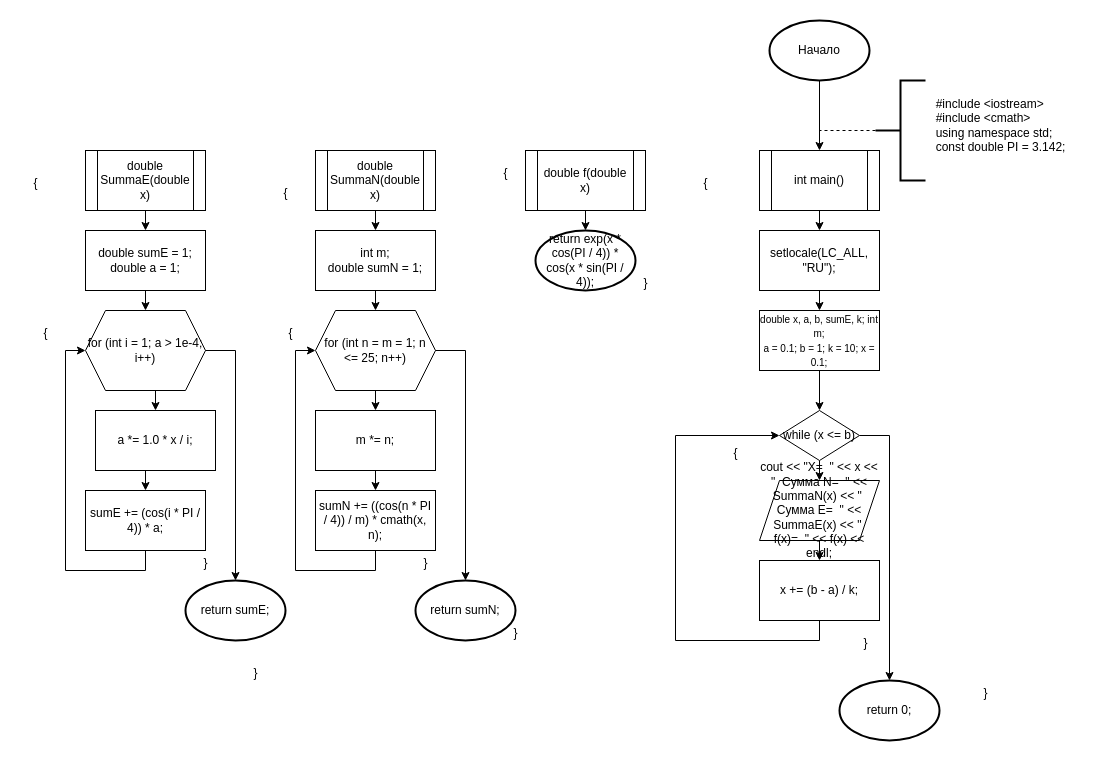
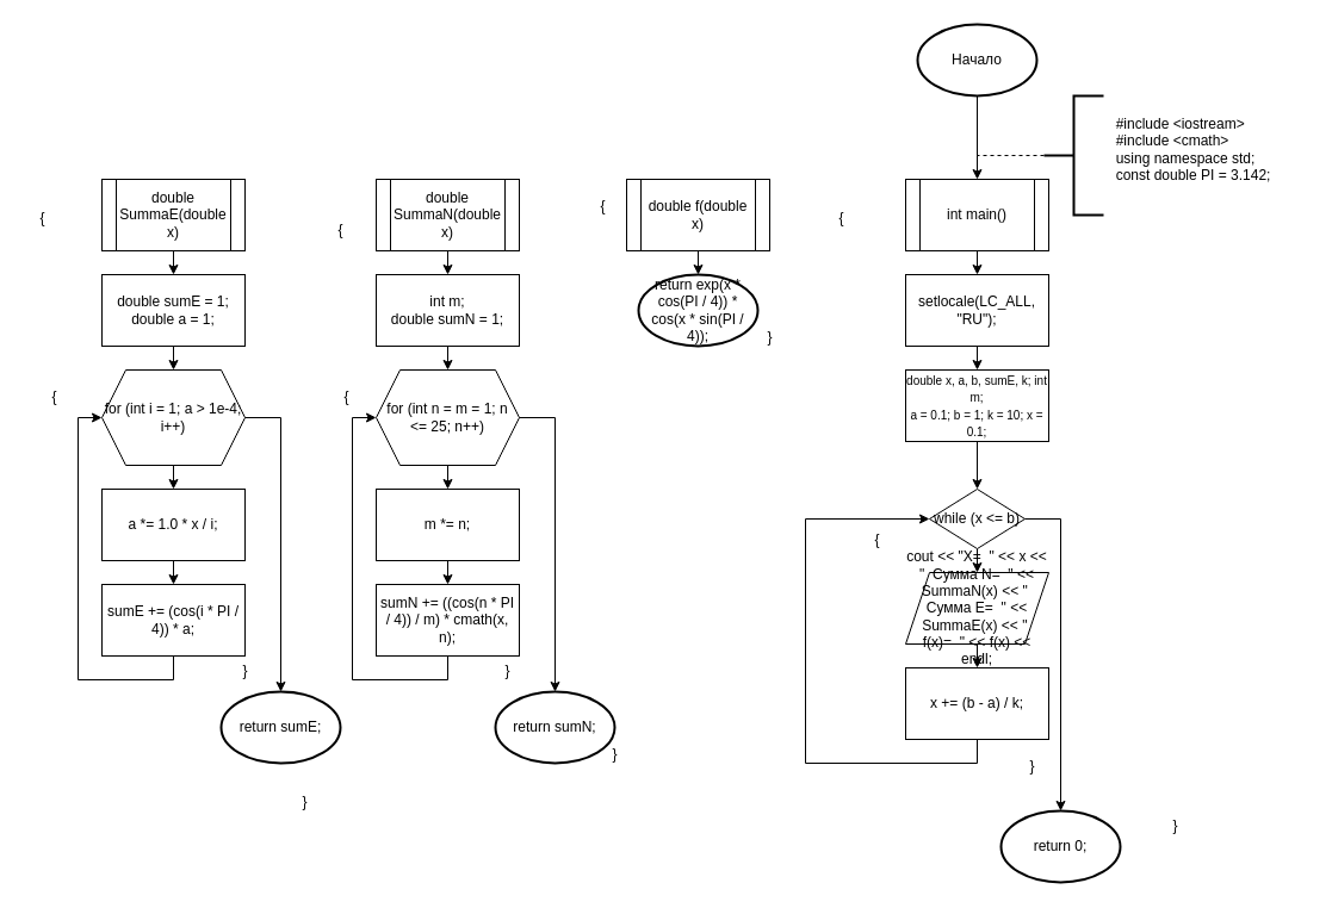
  <mxCell id="0" />
  <mxCell id="1" parent="0" />
  <mxCell id="2" style="edgeStyle=orthogonalEdgeStyle;rounded=0;orthogonalLoop=1;jettySize=auto;html=1;exitX=0.5;exitY=1;exitDx=0;exitDy=0;exitPerimeter=0;entryX=0.5;entryY=0;entryDx=0;entryDy=0;" parent="1" source="3" target="8" edge="1"><mxGeometry relative="1" as="geometry" /></mxCell>
  <mxCell id="3" value="Начало" style="strokeWidth=2;html=1;shape=mxgraph.flowchart.start_1;whiteSpace=wrap;" parent="1" vertex="1"><mxGeometry x="769" y="20" width="100" height="60" as="geometry" /></mxCell>
  <mxCell id="4" value="" style="strokeWidth=2;html=1;shape=mxgraph.flowchart.annotation_2;align=left;labelPosition=right;pointerEvents=1;" parent="1" vertex="1"><mxGeometry x="875" y="80" width="50" height="100" as="geometry" /></mxCell>
  <mxCell id="5" value="&lt;div style=&quot;text-align: justify;&quot;&gt;#include &amp;lt;iostream&amp;gt;&lt;/div&gt;&lt;div style=&quot;text-align: justify;&quot;&gt;#include &amp;lt;cmath&amp;gt;&lt;/div&gt;&lt;div style=&quot;text-align: justify;&quot;&gt;using namespace std;&lt;/div&gt;&lt;div style=&quot;text-align: justify;&quot;&gt;const double PI = 3.142;&lt;/div&gt;" style="text;html=1;align=center;verticalAlign=middle;resizable=0;points=[];autosize=1;strokeColor=none;fillColor=none;" parent="1" vertex="1"><mxGeometry x="905" y="90" width="190" height="70" as="geometry" /></mxCell>
  <mxCell id="6" value="" style="endArrow=none;dashed=1;html=1;rounded=0;entryX=0.5;entryY=1;entryDx=0;entryDy=0;entryPerimeter=0;exitX=0;exitY=0.5;exitDx=0;exitDy=0;exitPerimeter=0;" parent="1" source="4" target="3" edge="1"><mxGeometry width="50" height="50" relative="1" as="geometry"><mxPoint x="765" y="160" as="sourcePoint" /><mxPoint x="815" y="110" as="targetPoint" /><Array as="points"><mxPoint x="819" y="130" /></Array></mxGeometry></mxCell>
  <mxCell id="7" style="edgeStyle=orthogonalEdgeStyle;rounded=0;orthogonalLoop=1;jettySize=auto;html=1;exitX=0.5;exitY=1;exitDx=0;exitDy=0;entryX=0.5;entryY=0;entryDx=0;entryDy=0;" parent="1" source="8" target="10" edge="1"><mxGeometry relative="1" as="geometry" /></mxCell>
  <mxCell id="8" value="int main()" style="shape=process;whiteSpace=wrap;html=1;backgroundOutline=1;" parent="1" vertex="1"><mxGeometry x="759" y="150" width="120" height="60" as="geometry" /></mxCell>
  <mxCell id="9" style="edgeStyle=orthogonalEdgeStyle;rounded=0;orthogonalLoop=1;jettySize=auto;html=1;exitX=0.5;exitY=1;exitDx=0;exitDy=0;entryX=0.5;entryY=0;entryDx=0;entryDy=0;" parent="1" source="10" target="12" edge="1"><mxGeometry relative="1" as="geometry" /></mxCell>
  <mxCell id="10" value="setlocale(LC_ALL, &quot;RU&quot;);" style="rounded=0;whiteSpace=wrap;html=1;" parent="1" vertex="1"><mxGeometry x="759" y="230" width="120" height="60" as="geometry" /></mxCell>
  <mxCell id="11" style="edgeStyle=orthogonalEdgeStyle;rounded=0;orthogonalLoop=1;jettySize=auto;html=1;exitX=0.5;exitY=1;exitDx=0;exitDy=0;entryX=0.5;entryY=0;entryDx=0;entryDy=0;" parent="1" source="12" target="14" edge="1"><mxGeometry relative="1" as="geometry" /></mxCell>
  <mxCell id="12" value="&lt;div&gt;&lt;font style=&quot;font-size: 10px;&quot;&gt;double x, a, b, sumE, k;&amp;nbsp;&lt;span style=&quot;background-color: initial;&quot;&gt;int m;&lt;/span&gt;&lt;/font&gt;&lt;/div&gt;&lt;div&gt;&lt;font style=&quot;font-size: 10px;&quot;&gt;a = 0.1;&amp;nbsp;&lt;/font&gt;&lt;span style=&quot;font-size: 10px; background-color: initial;&quot;&gt;b = 1;&amp;nbsp;&lt;/span&gt;&lt;span style=&quot;font-size: 10px; background-color: initial;&quot;&gt;k = 10;&amp;nbsp;&lt;/span&gt;&lt;span style=&quot;font-size: 10px; background-color: initial;&quot;&gt;x = 0.1;&lt;/span&gt;&lt;/div&gt;" style="rounded=0;whiteSpace=wrap;html=1;" parent="1" vertex="1"><mxGeometry x="759" y="310" width="120" height="60" as="geometry" /></mxCell>
  <mxCell id="13" style="edgeStyle=orthogonalEdgeStyle;rounded=0;orthogonalLoop=1;jettySize=auto;html=1;exitX=0.5;exitY=1;exitDx=0;exitDy=0;entryX=0.5;entryY=0;entryDx=0;entryDy=0;" parent="1" source="14" target="16" edge="1"><mxGeometry relative="1" as="geometry" /></mxCell>
  <mxCell id="14" value="while (x &amp;lt;= b)" style="rhombus;whiteSpace=wrap;html=1;" parent="1" vertex="1"><mxGeometry x="779" y="410" width="80" height="50" as="geometry" /></mxCell>
  <mxCell id="15" style="edgeStyle=orthogonalEdgeStyle;rounded=0;orthogonalLoop=1;jettySize=auto;html=1;exitX=0.5;exitY=1;exitDx=0;exitDy=0;entryX=0.5;entryY=0;entryDx=0;entryDy=0;" parent="1" source="16" target="18" edge="1"><mxGeometry relative="1" as="geometry" /></mxCell>
  <mxCell id="16" value="cout &amp;lt;&amp;lt; &quot;X=&amp;nbsp; &quot; &amp;lt;&amp;lt; x &amp;lt;&amp;lt; &quot;&amp;nbsp; Сумма N=&amp;nbsp; &quot; &amp;lt;&amp;lt; SummaN(x) &amp;lt;&amp;lt; &quot;&amp;nbsp; Сумма E=&amp;nbsp; &quot; &amp;lt;&amp;lt; SummaE(x) &amp;lt;&amp;lt; &quot;&amp;nbsp; f(x)=&amp;nbsp; &quot; &amp;lt;&amp;lt; f(x) &amp;lt;&amp;lt; endl;" style="shape=parallelogram;perimeter=parallelogramPerimeter;whiteSpace=wrap;html=1;fixedSize=1;" parent="1" vertex="1"><mxGeometry x="759" y="480" width="120" height="60" as="geometry" /></mxCell>
  <mxCell id="17" style="edgeStyle=orthogonalEdgeStyle;rounded=0;orthogonalLoop=1;jettySize=auto;html=1;exitX=0.5;exitY=1;exitDx=0;exitDy=0;entryX=0;entryY=0.5;entryDx=0;entryDy=0;" parent="1" source="18" target="14" edge="1"><mxGeometry relative="1" as="geometry"><mxPoint x="819" y="390" as="targetPoint" /><Array as="points"><mxPoint x="819" y="640" /><mxPoint x="675" y="640" /><mxPoint x="675" y="435" /></Array></mxGeometry></mxCell>
  <mxCell id="18" value="x += (b - a) / k;" style="rounded=0;whiteSpace=wrap;html=1;" parent="1" vertex="1"><mxGeometry x="759" y="560" width="120" height="60" as="geometry" /></mxCell>
  <mxCell id="19" value="return 0;" style="strokeWidth=2;html=1;shape=mxgraph.flowchart.start_1;whiteSpace=wrap;" parent="1" vertex="1"><mxGeometry x="839" y="680" width="100" height="60" as="geometry" /></mxCell>
  <mxCell id="20" style="edgeStyle=orthogonalEdgeStyle;rounded=0;orthogonalLoop=1;jettySize=auto;html=1;exitX=1;exitY=0.5;exitDx=0;exitDy=0;entryX=0.5;entryY=0;entryDx=0;entryDy=0;entryPerimeter=0;" parent="1" source="14" target="19" edge="1"><mxGeometry relative="1" as="geometry" /></mxCell>
  <mxCell id="21" value="double f(double x)" style="shape=process;whiteSpace=wrap;html=1;backgroundOutline=1;" parent="1" vertex="1"><mxGeometry x="525" y="150" width="120" height="60" as="geometry" /></mxCell>
  <mxCell id="22" value="return exp(x * cos(PI / 4)) * cos(x * sin(PI / 4));" style="strokeWidth=2;html=1;shape=mxgraph.flowchart.start_1;whiteSpace=wrap;" parent="1" vertex="1"><mxGeometry x="535" y="230" width="100" height="60" as="geometry" /></mxCell>
  <mxCell id="23" style="edgeStyle=orthogonalEdgeStyle;rounded=0;orthogonalLoop=1;jettySize=auto;html=1;exitX=0.5;exitY=1;exitDx=0;exitDy=0;entryX=0.5;entryY=0;entryDx=0;entryDy=0;entryPerimeter=0;" parent="1" source="21" target="22" edge="1"><mxGeometry relative="1" as="geometry" /></mxCell>
  <mxCell id="24" style="edgeStyle=orthogonalEdgeStyle;rounded=0;orthogonalLoop=1;jettySize=auto;html=1;exitX=0.5;exitY=1;exitDx=0;exitDy=0;entryX=0.5;entryY=0;entryDx=0;entryDy=0;" parent="1" source="25" target="27" edge="1"><mxGeometry relative="1" as="geometry" /></mxCell>
  <mxCell id="25" value="double SummaN(double x)" style="shape=process;whiteSpace=wrap;html=1;backgroundOutline=1;" parent="1" vertex="1"><mxGeometry x="315" y="150" width="120" height="60" as="geometry" /></mxCell>
  <mxCell id="26" style="edgeStyle=orthogonalEdgeStyle;rounded=0;orthogonalLoop=1;jettySize=auto;html=1;exitX=0.5;exitY=1;exitDx=0;exitDy=0;entryX=0.5;entryY=0;entryDx=0;entryDy=0;" parent="1" source="27" edge="1"><mxGeometry relative="1" as="geometry"><mxPoint x="375" y="310" as="targetPoint" /></mxGeometry></mxCell>
  <mxCell id="27" value="&lt;div&gt;int m;&lt;/div&gt;&lt;div&gt;double sumN = 1;&lt;/div&gt;" style="rounded=0;whiteSpace=wrap;html=1;" parent="1" vertex="1"><mxGeometry x="315" y="230" width="120" height="60" as="geometry" /></mxCell>
  <mxCell id="28" style="edgeStyle=orthogonalEdgeStyle;rounded=0;orthogonalLoop=1;jettySize=auto;html=1;exitX=0.5;exitY=1;exitDx=0;exitDy=0;entryX=0.5;entryY=0;entryDx=0;entryDy=0;" parent="1" source="29" target="31" edge="1"><mxGeometry relative="1" as="geometry" /></mxCell>
  <mxCell id="29" value="for (int n = m = 1; n &amp;lt;= 25; n++)" style="shape=hexagon;perimeter=hexagonPerimeter2;whiteSpace=wrap;html=1;fixedSize=1;" parent="1" vertex="1"><mxGeometry x="315" y="310" width="120" height="80" as="geometry" /></mxCell>
  <mxCell id="30" style="edgeStyle=orthogonalEdgeStyle;rounded=0;orthogonalLoop=1;jettySize=auto;html=1;exitX=0.5;exitY=1;exitDx=0;exitDy=0;entryX=0.5;entryY=0;entryDx=0;entryDy=0;" parent="1" source="31" target="33" edge="1"><mxGeometry relative="1" as="geometry" /></mxCell>
  <mxCell id="31" value="m *= n;" style="rounded=0;whiteSpace=wrap;html=1;" parent="1" vertex="1"><mxGeometry x="315" y="410" width="120" height="60" as="geometry" /></mxCell>
  <mxCell id="32" style="edgeStyle=orthogonalEdgeStyle;rounded=0;orthogonalLoop=1;jettySize=auto;html=1;exitX=0.5;exitY=1;exitDx=0;exitDy=0;entryX=0;entryY=0.5;entryDx=0;entryDy=0;" parent="1" source="33" target="29" edge="1"><mxGeometry relative="1" as="geometry" /></mxCell>
  <mxCell id="33" value="sumN += ((cos(n * PI / 4)) / m) * cmath(x, n);" style="rounded=0;whiteSpace=wrap;html=1;" parent="1" vertex="1"><mxGeometry x="315" y="490" width="120" height="60" as="geometry" /></mxCell>
  <mxCell id="34" value="return sumN;" style="strokeWidth=2;html=1;shape=mxgraph.flowchart.start_1;whiteSpace=wrap;" parent="1" vertex="1"><mxGeometry x="415" y="580" width="100" height="60" as="geometry" /></mxCell>
  <mxCell id="35" style="edgeStyle=orthogonalEdgeStyle;rounded=0;orthogonalLoop=1;jettySize=auto;html=1;exitX=1;exitY=0.5;exitDx=0;exitDy=0;entryX=0.5;entryY=0;entryDx=0;entryDy=0;entryPerimeter=0;" parent="1" source="29" target="34" edge="1"><mxGeometry relative="1" as="geometry" /></mxCell>
  <mxCell id="36" style="edgeStyle=orthogonalEdgeStyle;rounded=0;orthogonalLoop=1;jettySize=auto;html=1;exitX=0.5;exitY=1;exitDx=0;exitDy=0;entryX=0.5;entryY=0;entryDx=0;entryDy=0;" parent="1" source="37" target="39" edge="1"><mxGeometry relative="1" as="geometry" /></mxCell>
  <mxCell id="37" value="double SummaE(double x)" style="shape=process;whiteSpace=wrap;html=1;backgroundOutline=1;" parent="1" vertex="1"><mxGeometry x="85" y="150" width="120" height="60" as="geometry" /></mxCell>
  <mxCell id="38" style="edgeStyle=orthogonalEdgeStyle;rounded=0;orthogonalLoop=1;jettySize=auto;html=1;exitX=0.5;exitY=1;exitDx=0;exitDy=0;entryX=0.5;entryY=0;entryDx=0;entryDy=0;" parent="1" source="39" edge="1"><mxGeometry relative="1" as="geometry"><mxPoint x="145" y="310" as="targetPoint" /></mxGeometry></mxCell>
  <mxCell id="39" value="&lt;div&gt;double sumE = 1;&lt;/div&gt;&lt;div&gt;double a = 1;&lt;/div&gt;" style="rounded=0;whiteSpace=wrap;html=1;" parent="1" vertex="1"><mxGeometry x="85" y="230" width="120" height="60" as="geometry" /></mxCell>
  <mxCell id="40" style="edgeStyle=orthogonalEdgeStyle;rounded=0;orthogonalLoop=1;jettySize=auto;html=1;exitX=0.5;exitY=1;exitDx=0;exitDy=0;entryX=0.5;entryY=0;entryDx=0;entryDy=0;" parent="1" source="41" target="43" edge="1"><mxGeometry relative="1" as="geometry" /></mxCell>
  <mxCell id="41" value="for (int i = 1; a &amp;gt; 1e-4; i++)" style="shape=hexagon;perimeter=hexagonPerimeter2;whiteSpace=wrap;html=1;fixedSize=1;" parent="1" vertex="1"><mxGeometry x="85" y="310" width="120" height="80" as="geometry" /></mxCell>
  <mxCell id="42" style="edgeStyle=orthogonalEdgeStyle;rounded=0;orthogonalLoop=1;jettySize=auto;html=1;exitX=0.5;exitY=1;exitDx=0;exitDy=0;entryX=0.5;entryY=0;entryDx=0;entryDy=0;" parent="1" source="43" target="45" edge="1"><mxGeometry relative="1" as="geometry" /></mxCell>
- <mxCell id="43" value="a *= 1.0 * x / i;" style="rounded=0;whiteSpace=wrap;html=1;" parent="1" vertex="1"><mxGeometry x="95" y="410" width="120" height="60" as="geometry" /></mxCell>
+ <mxCell id="43" value="a *= 1.0 * x / i;" style="rounded=0;whiteSpace=wrap;html=1;" parent="1" vertex="1"><mxGeometry x="85" y="410" width="120" height="60" as="geometry" /></mxCell>
  <mxCell id="44" style="edgeStyle=orthogonalEdgeStyle;rounded=0;orthogonalLoop=1;jettySize=auto;html=1;exitX=0.5;exitY=1;exitDx=0;exitDy=0;entryX=0;entryY=0.5;entryDx=0;entryDy=0;" parent="1" source="45" target="41" edge="1"><mxGeometry relative="1" as="geometry" /></mxCell>
  <mxCell id="45" value="sumE += (cos(i * PI / 4)) * a;" style="rounded=0;whiteSpace=wrap;html=1;" parent="1" vertex="1"><mxGeometry x="85" y="490" width="120" height="60" as="geometry" /></mxCell>
  <mxCell id="46" value="return sumE;" style="strokeWidth=2;html=1;shape=mxgraph.flowchart.start_1;whiteSpace=wrap;" parent="1" vertex="1"><mxGeometry x="185" y="580" width="100" height="60" as="geometry" /></mxCell>
  <mxCell id="47" style="edgeStyle=orthogonalEdgeStyle;rounded=0;orthogonalLoop=1;jettySize=auto;html=1;exitX=1;exitY=0.5;exitDx=0;exitDy=0;entryX=0.5;entryY=0;entryDx=0;entryDy=0;entryPerimeter=0;" parent="1" source="41" target="46" edge="1"><mxGeometry relative="1" as="geometry" /></mxCell>
  <mxCell id="48" value="{" style="text;html=1;align=center;verticalAlign=middle;resizable=0;points=[];autosize=1;strokeColor=none;fillColor=none;" parent="1" vertex="1"><mxGeometry x="30" y="318" width="30" height="30" as="geometry" /></mxCell>
  <mxCell id="49" value="}" style="text;html=1;align=center;verticalAlign=middle;resizable=0;points=[];autosize=1;strokeColor=none;fillColor=none;" parent="1" vertex="1"><mxGeometry x="190" y="548" width="30" height="30" as="geometry" /></mxCell>
  <mxCell id="50" value="{" style="text;html=1;align=center;verticalAlign=middle;resizable=0;points=[];autosize=1;strokeColor=none;fillColor=none;" parent="1" vertex="1"><mxGeometry x="275" y="318" width="30" height="30" as="geometry" /></mxCell>
  <mxCell id="51" value="}" style="text;html=1;align=center;verticalAlign=middle;resizable=0;points=[];autosize=1;strokeColor=none;fillColor=none;" parent="1" vertex="1"><mxGeometry x="410" y="548" width="30" height="30" as="geometry" /></mxCell>
  <mxCell id="52" value="{" style="text;html=1;align=center;verticalAlign=middle;resizable=0;points=[];autosize=1;strokeColor=none;fillColor=none;" parent="1" vertex="1"><mxGeometry x="20" y="168" width="30" height="30" as="geometry" /></mxCell>
  <mxCell id="53" value="}" style="text;html=1;align=center;verticalAlign=middle;resizable=0;points=[];autosize=1;strokeColor=none;fillColor=none;" parent="1" vertex="1"><mxGeometry x="240" y="658" width="30" height="30" as="geometry" /></mxCell>
  <mxCell id="54" value="{" style="text;html=1;align=center;verticalAlign=middle;resizable=0;points=[];autosize=1;strokeColor=none;fillColor=none;" parent="1" vertex="1"><mxGeometry x="270" y="178" width="30" height="30" as="geometry" /></mxCell>
  <mxCell id="55" value="}" style="text;html=1;align=center;verticalAlign=middle;resizable=0;points=[];autosize=1;strokeColor=none;fillColor=none;" parent="1" vertex="1"><mxGeometry x="500" y="618" width="30" height="30" as="geometry" /></mxCell>
  <mxCell id="56" value="{" style="text;html=1;align=center;verticalAlign=middle;resizable=0;points=[];autosize=1;strokeColor=none;fillColor=none;" parent="1" vertex="1"><mxGeometry x="490" y="158" width="30" height="30" as="geometry" /></mxCell>
  <mxCell id="57" value="}" style="text;html=1;align=center;verticalAlign=middle;resizable=0;points=[];autosize=1;strokeColor=none;fillColor=none;" parent="1" vertex="1"><mxGeometry x="630" y="268" width="30" height="30" as="geometry" /></mxCell>
  <mxCell id="58" value="{" style="text;html=1;align=center;verticalAlign=middle;resizable=0;points=[];autosize=1;strokeColor=none;fillColor=none;" parent="1" vertex="1"><mxGeometry x="690" y="168" width="30" height="30" as="geometry" /></mxCell>
  <mxCell id="59" value="}" style="text;html=1;align=center;verticalAlign=middle;resizable=0;points=[];autosize=1;strokeColor=none;fillColor=none;" parent="1" vertex="1"><mxGeometry x="970" y="678" width="30" height="30" as="geometry" /></mxCell>
  <mxCell id="60" value="{" style="text;html=1;align=center;verticalAlign=middle;resizable=0;points=[];autosize=1;strokeColor=none;fillColor=none;" parent="1" vertex="1"><mxGeometry x="720" y="438" width="30" height="30" as="geometry" /></mxCell>
  <mxCell id="61" value="}" style="text;html=1;align=center;verticalAlign=middle;resizable=0;points=[];autosize=1;strokeColor=none;fillColor=none;" parent="1" vertex="1"><mxGeometry x="850" y="628" width="30" height="30" as="geometry" /></mxCell>
